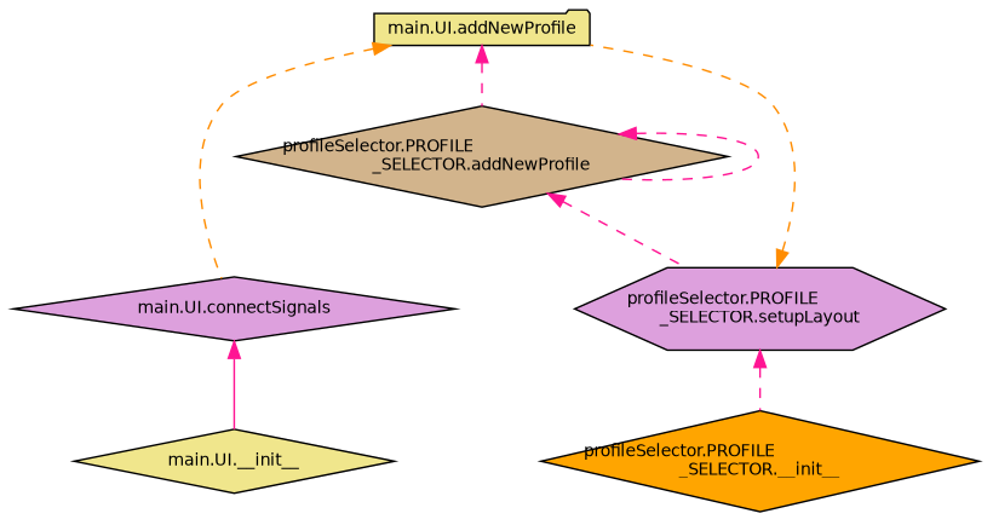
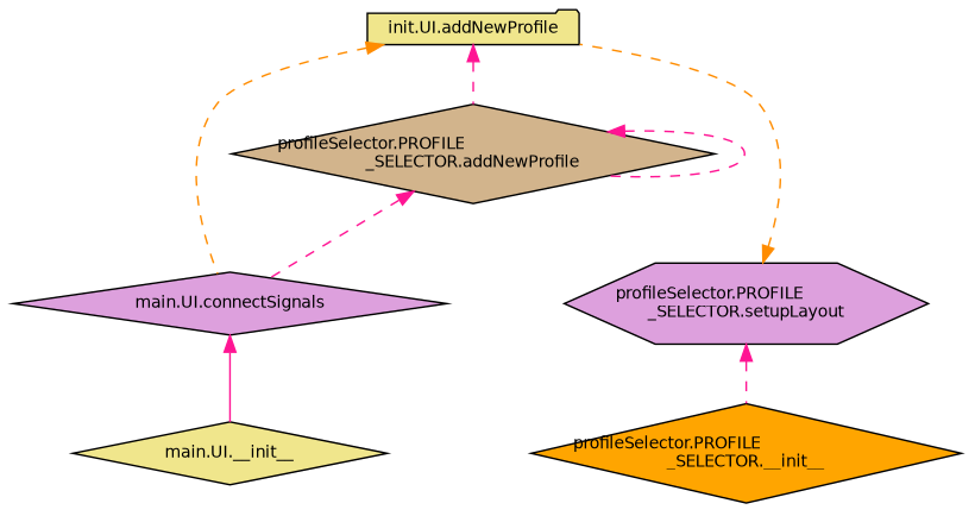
  digraph {
    rankdir=TB
    node [color=black fillcolor=khaki fontname=Helvetica fontsize=10 shape=diamond style=filled]
    edge [color=deeppink dir=back fontname=Helvetica fontsize=10 labelfontname=Helvetica labelfontsize=10 style=dashed]
-   n1 [fontcolor=black height=0.2 label="main.UI.addNewProfile" shape=folder width=0.4]
+   n1 [fontcolor=black height=0.2 label="init.UI.addNewProfile" shape=folder width=0.4]
    n2 [fillcolor=tan height=0.2 label="profileSelector.PROFILE\l_SELECTOR.addNewProfile" width=0.4]
    n3 [fillcolor=plum height=0.2 label="main.UI.connectSignals" width=0.4]
    n4 [fillcolor=plum height=0.2 label="profileSelector.PROFILE\l_SELECTOR.setupLayout" shape=hexagon width=0.4]
    n5 [fillcolor=orange height=0.2 label="profileSelector.PROFILE\l_SELECTOR.__init__" width=0.4]
    n6 [height=0.2 label="main.UI.__init__" width=0.4]
    n1 -> n2
    n1 -> n3 [color=darkorange]
    n2 -> n2
-   n2 -> n4
+   n2 -> n3
    n3 -> n6 [style=solid]
    n4 -> n1 [color=darkorange]
    n4 -> n5
  }
